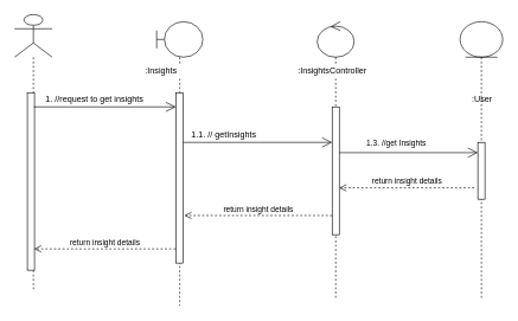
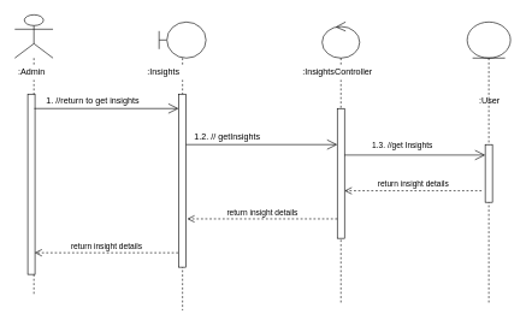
  <mxCell id="0" />
  <mxCell id="1" parent="0" />
  <mxCell id="2" value="" style="shape=umlLifeline;participant=umlBoundary;perimeter=lifelinePerimeter;whiteSpace=wrap;html=1;container=1;collapsible=0;recursiveResize=0;verticalAlign=top;spacingTop=36;labelBackgroundColor=#ffffff;outlineConnect=0;size=50;" parent="1" vertex="1"><mxGeometry x="220" y="30" width="65" height="400" as="geometry" /></mxCell>
  <mxCell id="3" value="" style="shape=umlLifeline;participant=umlActor;perimeter=lifelinePerimeter;whiteSpace=wrap;html=1;container=1;collapsible=0;recursiveResize=0;verticalAlign=top;spacingTop=36;labelBackgroundColor=#ffffff;outlineConnect=0;size=60;" parent="1" vertex="1"><mxGeometry x="20" y="20" width="53" height="390" as="geometry" /></mxCell>
  <mxCell id="4" value="" style="html=1;points=[];perimeter=orthogonalPerimeter;" parent="3" vertex="1"><mxGeometry x="18" y="110" width="10" height="250" as="geometry" /></mxCell>
+ <mxCell id="5" value=":Admin" style="text;html=1;resizable=0;points=[];autosize=1;align=left;verticalAlign=top;spacingTop=-4;fillColor=#ffffff;" parent="3" vertex="1"><mxGeometry x="3" y="70" width="50" height="20" as="geometry" /></mxCell>
  <mxCell id="6" value="" style="shape=umlLifeline;participant=umlControl;perimeter=lifelinePerimeter;whiteSpace=wrap;html=1;container=1;collapsible=0;recursiveResize=0;verticalAlign=top;spacingTop=36;labelBackgroundColor=#ffffff;outlineConnect=0;size=50;" parent="1" vertex="1"><mxGeometry x="446" y="30" width="52" height="390" as="geometry" /></mxCell>
  <mxCell id="7" value="" style="html=1;points=[];perimeter=orthogonalPerimeter;" parent="6" vertex="1"><mxGeometry x="21" y="120" width="10" height="180" as="geometry" /></mxCell>
  <mxCell id="8" value="" style="endArrow=open;endFill=1;endSize=12;html=1;" parent="1" edge="1"><mxGeometry width="160" relative="1" as="geometry"><mxPoint x="47" y="150" as="sourcePoint" /><mxPoint x="247" y="150" as="targetPoint" /></mxGeometry></mxCell>
  <mxCell id="9" value="" style="endArrow=open;endFill=1;endSize=12;html=1;" parent="1" edge="1"><mxGeometry width="160" relative="1" as="geometry"><mxPoint x="257" y="200" as="sourcePoint" /><mxPoint x="467" y="200" as="targetPoint" /></mxGeometry></mxCell>
  <mxCell id="10" value="return insight details" style="html=1;verticalAlign=bottom;endArrow=open;dashed=1;endSize=8;exitX=0;exitY=0.9;exitDx=0;exitDy=0;exitPerimeter=0;" parent="1" edge="1"><mxGeometry relative="1" as="geometry"><mxPoint x="467" y="303" as="sourcePoint" /><mxPoint x="259" y="303" as="targetPoint" /></mxGeometry></mxCell>
  <mxCell id="11" value="return insight details" style="html=1;verticalAlign=bottom;endArrow=open;dashed=1;endSize=8;" parent="1" edge="1"><mxGeometry relative="1" as="geometry"><mxPoint x="246.5" y="350" as="sourcePoint" /><mxPoint x="47.5" y="350" as="targetPoint" /></mxGeometry></mxCell>
- <mxCell id="12" value="1. //request to get insights" style="text;html=1;resizable=0;points=[];autosize=1;align=left;verticalAlign=top;spacingTop=-4;" parent="1" vertex="1"><mxGeometry x="62" y="130" width="150" height="20" as="geometry" /></mxCell>
- <mxCell id="13" value="1.1. //&amp;nbsp;getInsights&amp;nbsp;" style="text;html=1;resizable=0;points=[];autosize=1;align=left;verticalAlign=top;spacingTop=-4;" parent="1" vertex="1"><mxGeometry x="267" y="180" width="110" height="20" as="geometry" /></mxCell>
+ <mxCell id="12" value="1. //return to get insights" style="text;html=1;resizable=0;points=[];autosize=1;align=left;verticalAlign=top;spacingTop=-4;" parent="1" vertex="1"><mxGeometry x="62" y="130" width="150" height="20" as="geometry" /></mxCell>
+ <mxCell id="13" value="1.2. //&amp;nbsp;getInsights&amp;nbsp;" style="text;html=1;resizable=0;points=[];autosize=1;align=left;verticalAlign=top;spacingTop=-4;" parent="1" vertex="1"><mxGeometry x="267" y="180" width="110" height="20" as="geometry" /></mxCell>
  <mxCell id="14" value=":Insights" style="text;html=1;resizable=0;points=[];autosize=1;align=left;verticalAlign=top;spacingTop=-4;fillColor=#ffffff;" parent="1" vertex="1"><mxGeometry x="202" y="90" width="90" height="20" as="geometry" /></mxCell>
  <mxCell id="15" value=":InsightsController" style="text;html=1;resizable=0;points=[];autosize=1;align=left;verticalAlign=top;spacingTop=-4;fillColor=#ffffff;" parent="1" vertex="1"><mxGeometry x="417" y="90" width="110" height="20" as="geometry" /></mxCell>
  <mxCell id="16" value="" style="html=1;points=[];perimeter=orthogonalPerimeter;" parent="1" vertex="1"><mxGeometry x="247" y="130" width="10" height="240" as="geometry" /></mxCell>
  <mxCell id="17" value="1.3. //get Insights" style="endArrow=open;endFill=1;endSize=12;html=1;" parent="1" target="21" edge="1"><mxGeometry x="-0.179" y="15" width="160" relative="1" as="geometry"><mxPoint x="477" y="214.5" as="sourcePoint" /><mxPoint x="637" y="214.5" as="targetPoint" /><mxPoint y="1" as="offset" /></mxGeometry></mxCell>
  <mxCell id="18" value="return insight details" style="html=1;verticalAlign=bottom;endArrow=open;dashed=1;endSize=8;" parent="1" edge="1"><mxGeometry relative="1" as="geometry"><mxPoint x="667" y="264" as="sourcePoint" /><mxPoint x="477" y="264" as="targetPoint" /></mxGeometry></mxCell>
  <mxCell id="19" value="" style="shape=umlLifeline;participant=umlEntity;perimeter=lifelinePerimeter;whiteSpace=wrap;html=1;container=1;collapsible=0;recursiveResize=0;verticalAlign=top;spacingTop=36;labelBackgroundColor=#ffffff;outlineConnect=0;size=50;" parent="1" vertex="1"><mxGeometry x="647" y="30" width="60" height="390" as="geometry" /></mxCell>
  <mxCell id="20" value=":User" style="text;html=1;resizable=0;points=[];autosize=1;align=left;verticalAlign=top;spacingTop=-4;" parent="19" vertex="1"><mxGeometry x="15" y="100" width="40" height="20" as="geometry" /></mxCell>
  <mxCell id="21" value="" style="html=1;points=[];perimeter=orthogonalPerimeter;" parent="1" vertex="1"><mxGeometry x="672" y="200" width="10" height="80" as="geometry" /></mxCell>
